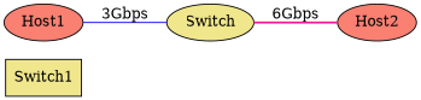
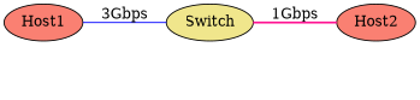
  graph {
    rankdir=LR
    node [fillcolor=khaki shape=ellipse style=filled]
-   Switch1 [shape=box]
    Host1 [fillcolor=salmon]
    Switch [shape=""]
    Host2 [fillcolor=salmon]
    Host1 -- Switch [color=blue label="3Gbps" style=solid]
-   Switch -- Host2 [color=deeppink label="6Gbps" style=bold]
+   Switch -- Host2 [color=deeppink label="1Gbps" style=bold]
  }
